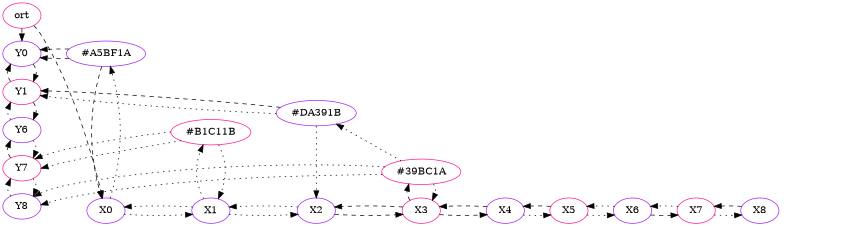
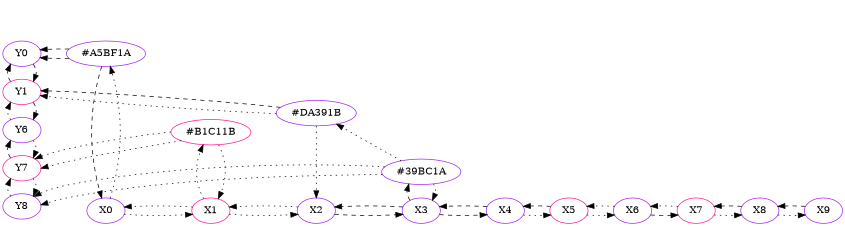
  digraph {
    rankdir=LR
    node [color=purple]
    edge [style=dotted]
-   ort [color=deeppink]
    Y0
    Y1 [color=deeppink]
    Y6
    Y7 [color=deeppink]
    Y8
    X0
    n8 [label="#A5BF1A"]
    n9 [color=deeppink label="#B1C11B"]
-   X1
+   X1 [color=deeppink]
    n11 [label="#DA391B"]
    X2
-   n13 [color=deeppink label="#39BC1A"]
-   X3 [color=deeppink]
+   n13 [label="#39BC1A"]
+   X3
    X4
    X5 [color=deeppink]
    X6
    X7 [color=deeppink]
    X8
+   X9
    subgraph sub_1 {
      rank=same
-     ort
      Y0
      Y1
      Y6
      Y7
      Y8
    }
    subgraph sub_2 {
      rank=same
      X0
      n8
    }
    subgraph sub_3 {
      rank=same
      n9
      X1
    }
    subgraph sub_4 {
      rank=same
      n11
      X2
    }
    subgraph sub_5 {
      rank=same
      n13
      X3
    }
    subgraph cluster_6 {
    }
-   ort -> Y0 [style=dashed]
-   ort -> X0 [style=dashed]
    Y0 -> Y1 [style=dashed]
    Y1 -> Y0 [style=dashed]
    Y1 -> Y6 [style=dashed]
    Y6 -> Y1
    Y6 -> Y7
    Y7 -> Y6 [style=dashed]
    Y7 -> Y8
    Y8 -> Y7
    X0 -> n8
    X0 -> X1
    n8 -> Y0 [style=dashed]
    n8 -> Y0 [style=dashed]
    n8 -> X0 [style=dashed]
    n9 -> Y7
    n9 -> Y7
    n9 -> X1
    X1 -> X0
    X1 -> n9
    X1 -> X2
    n11 -> Y1
    n11 -> Y1 [style=dashed]
    n11 -> X2
    X2 -> X1
    X2 -> X3 [style=dashed]
    n13 -> Y8
    n13 -> Y8
    n13 -> n11
    n13 -> X3
    X3 -> X2 [style=dashed]
    X3 -> n13 [style=dashed]
    X3 -> X4 [style=dashed]
    X4 -> X3 [style=dashed]
    X4 -> X5
    X5 -> X4 [style=dashed]
    X5 -> X6
    X6 -> X5
    X6 -> X7 [style=dashed]
    X7 -> X6
    X7 -> X8
    X8 -> X7 [style=dashed]
+   X8 -> X9
+   X9 -> X8 [style=dashed]
  }
